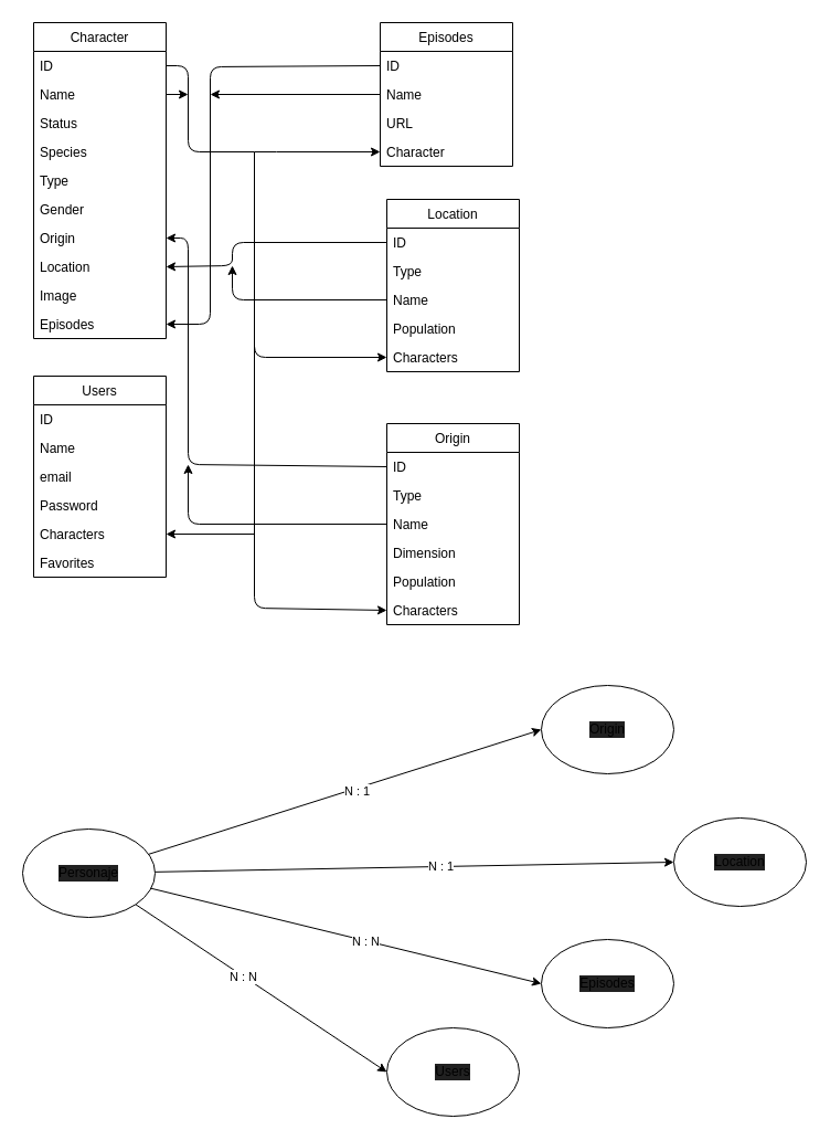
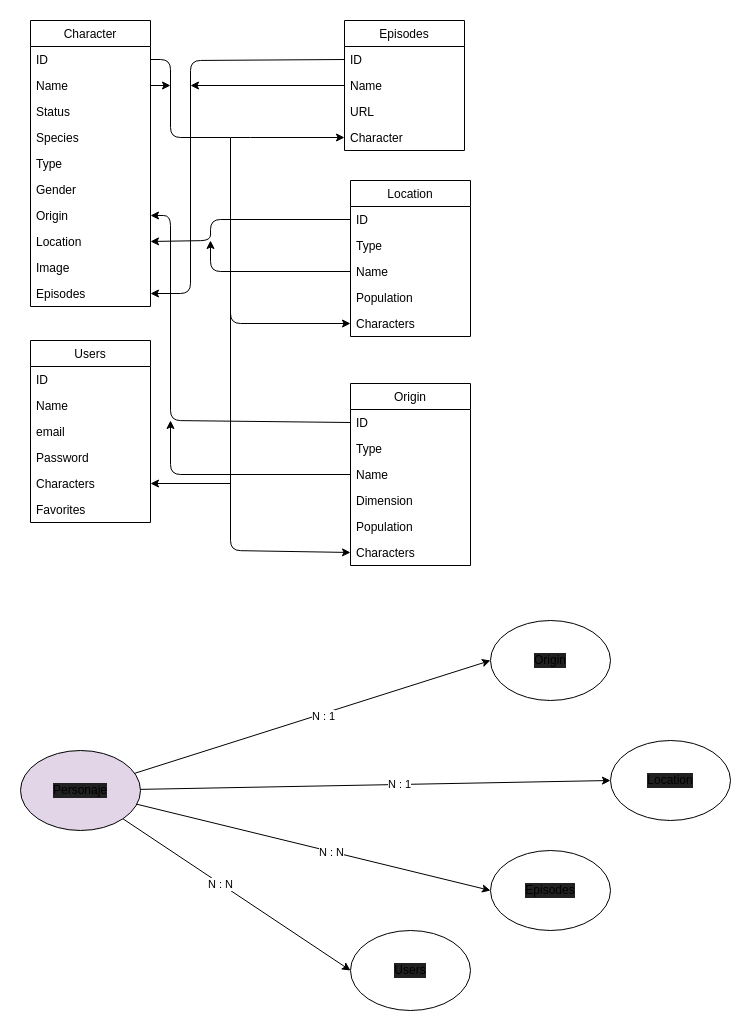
  <mxCell id="0" />
  <mxCell id="1" parent="0" />
  <mxCell id="2" value="Character" style="swimlane;fontStyle=0;childLayout=stackLayout;horizontal=1;startSize=26;fillColor=none;horizontalStack=0;resizeParent=1;resizeParentMax=0;resizeLast=0;collapsible=1;marginBottom=0;" parent="1" vertex="1"><mxGeometry x="30" y="20" width="120" height="286" as="geometry" /></mxCell>
  <mxCell id="3" value="ID" style="text;strokeColor=none;fillColor=none;align=left;verticalAlign=top;spacingLeft=4;spacingRight=4;overflow=hidden;rotatable=0;points=[[0,0.5],[1,0.5]];portConstraint=eastwest;" parent="2" vertex="1"><mxGeometry y="26" width="120" height="26" as="geometry" /></mxCell>
  <mxCell id="4" value="Name" style="text;strokeColor=none;fillColor=none;align=left;verticalAlign=top;spacingLeft=4;spacingRight=4;overflow=hidden;rotatable=0;points=[[0,0.5],[1,0.5]];portConstraint=eastwest;" parent="2" vertex="1"><mxGeometry y="52" width="120" height="26" as="geometry" /></mxCell>
  <mxCell id="5" value="Status" style="text;strokeColor=none;fillColor=none;align=left;verticalAlign=top;spacingLeft=4;spacingRight=4;overflow=hidden;rotatable=0;points=[[0,0.5],[1,0.5]];portConstraint=eastwest;" parent="2" vertex="1"><mxGeometry y="78" width="120" height="26" as="geometry" /></mxCell>
  <mxCell id="6" value="Species" style="text;strokeColor=none;fillColor=none;align=left;verticalAlign=top;spacingLeft=4;spacingRight=4;overflow=hidden;rotatable=0;points=[[0,0.5],[1,0.5]];portConstraint=eastwest;" parent="2" vertex="1"><mxGeometry y="104" width="120" height="26" as="geometry" /></mxCell>
  <mxCell id="7" value="Type" style="text;strokeColor=none;fillColor=none;align=left;verticalAlign=top;spacingLeft=4;spacingRight=4;overflow=hidden;rotatable=0;points=[[0,0.5],[1,0.5]];portConstraint=eastwest;" parent="2" vertex="1"><mxGeometry y="130" width="120" height="26" as="geometry" /></mxCell>
  <mxCell id="8" value="Gender" style="text;strokeColor=none;fillColor=none;align=left;verticalAlign=top;spacingLeft=4;spacingRight=4;overflow=hidden;rotatable=0;points=[[0,0.5],[1,0.5]];portConstraint=eastwest;" parent="2" vertex="1"><mxGeometry y="156" width="120" height="26" as="geometry" /></mxCell>
  <mxCell id="9" value="Origin" style="text;strokeColor=none;fillColor=none;align=left;verticalAlign=top;spacingLeft=4;spacingRight=4;overflow=hidden;rotatable=0;points=[[0,0.5],[1,0.5]];portConstraint=eastwest;" parent="2" vertex="1"><mxGeometry y="182" width="120" height="26" as="geometry" /></mxCell>
  <mxCell id="10" value="Location" style="text;strokeColor=none;fillColor=none;align=left;verticalAlign=top;spacingLeft=4;spacingRight=4;overflow=hidden;rotatable=0;points=[[0,0.5],[1,0.5]];portConstraint=eastwest;" parent="2" vertex="1"><mxGeometry y="208" width="120" height="26" as="geometry" /></mxCell>
  <mxCell id="11" value="Image" style="text;strokeColor=none;fillColor=none;align=left;verticalAlign=top;spacingLeft=4;spacingRight=4;overflow=hidden;rotatable=0;points=[[0,0.5],[1,0.5]];portConstraint=eastwest;" parent="2" vertex="1"><mxGeometry y="234" width="120" height="26" as="geometry" /></mxCell>
  <mxCell id="12" value="Episodes" style="text;strokeColor=none;fillColor=none;align=left;verticalAlign=top;spacingLeft=4;spacingRight=4;overflow=hidden;rotatable=0;points=[[0,0.5],[1,0.5]];portConstraint=eastwest;" parent="2" vertex="1"><mxGeometry y="260" width="120" height="26" as="geometry" /></mxCell>
  <mxCell id="13" style="edgeStyle=none;html=1;entryX=1;entryY=0.5;entryDx=0;entryDy=0;exitX=0;exitY=0.5;exitDx=0;exitDy=0;" parent="1" source="15" target="12" edge="1"><mxGeometry relative="1" as="geometry"><Array as="points"><mxPoint x="190" y="60" /><mxPoint x="190" y="293" /></Array></mxGeometry></mxCell>
  <mxCell id="14" value="Episodes" style="swimlane;fontStyle=0;childLayout=stackLayout;horizontal=1;startSize=26;fillColor=none;horizontalStack=0;resizeParent=1;resizeParentMax=0;resizeLast=0;collapsible=1;marginBottom=0;" parent="1" vertex="1"><mxGeometry x="344" y="20" width="120" height="130" as="geometry" /></mxCell>
  <mxCell id="15" value="ID" style="text;strokeColor=none;fillColor=none;align=left;verticalAlign=top;spacingLeft=4;spacingRight=4;overflow=hidden;rotatable=0;points=[[0,0.5],[1,0.5]];portConstraint=eastwest;" parent="14" vertex="1"><mxGeometry y="26" width="120" height="26" as="geometry" /></mxCell>
  <mxCell id="16" value="Name" style="text;strokeColor=none;fillColor=none;align=left;verticalAlign=top;spacingLeft=4;spacingRight=4;overflow=hidden;rotatable=0;points=[[0,0.5],[1,0.5]];portConstraint=eastwest;" parent="14" vertex="1"><mxGeometry y="52" width="120" height="26" as="geometry" /></mxCell>
  <mxCell id="17" value="URL" style="text;strokeColor=none;fillColor=none;align=left;verticalAlign=top;spacingLeft=4;spacingRight=4;overflow=hidden;rotatable=0;points=[[0,0.5],[1,0.5]];portConstraint=eastwest;" parent="14" vertex="1"><mxGeometry y="78" width="120" height="26" as="geometry" /></mxCell>
  <mxCell id="18" value="Character" style="text;strokeColor=none;fillColor=none;align=left;verticalAlign=top;spacingLeft=4;spacingRight=4;overflow=hidden;rotatable=0;points=[[0,0.5],[1,0.5]];portConstraint=eastwest;" parent="14" vertex="1"><mxGeometry y="104" width="120" height="26" as="geometry" /></mxCell>
  <mxCell id="19" value="Location" style="swimlane;fontStyle=0;childLayout=stackLayout;horizontal=1;startSize=26;fillColor=none;horizontalStack=0;resizeParent=1;resizeParentMax=0;resizeLast=0;collapsible=1;marginBottom=0;" parent="1" vertex="1"><mxGeometry x="350" y="180" width="120" height="156" as="geometry" /></mxCell>
  <mxCell id="20" value="ID" style="text;strokeColor=none;fillColor=none;align=left;verticalAlign=top;spacingLeft=4;spacingRight=4;overflow=hidden;rotatable=0;points=[[0,0.5],[1,0.5]];portConstraint=eastwest;" parent="19" vertex="1"><mxGeometry y="26" width="120" height="26" as="geometry" /></mxCell>
  <mxCell id="21" value="Type" style="text;strokeColor=none;fillColor=none;align=left;verticalAlign=top;spacingLeft=4;spacingRight=4;overflow=hidden;rotatable=0;points=[[0,0.5],[1,0.5]];portConstraint=eastwest;" parent="19" vertex="1"><mxGeometry y="52" width="120" height="26" as="geometry" /></mxCell>
  <mxCell id="22" value="Name" style="text;strokeColor=none;fillColor=none;align=left;verticalAlign=top;spacingLeft=4;spacingRight=4;overflow=hidden;rotatable=0;points=[[0,0.5],[1,0.5]];portConstraint=eastwest;" parent="19" vertex="1"><mxGeometry y="78" width="120" height="26" as="geometry" /></mxCell>
  <mxCell id="23" value="Population" style="text;strokeColor=none;fillColor=none;align=left;verticalAlign=top;spacingLeft=4;spacingRight=4;overflow=hidden;rotatable=0;points=[[0,0.5],[1,0.5]];portConstraint=eastwest;" parent="19" vertex="1"><mxGeometry y="104" width="120" height="26" as="geometry" /></mxCell>
  <mxCell id="24" value="Characters" style="text;strokeColor=none;fillColor=none;align=left;verticalAlign=top;spacingLeft=4;spacingRight=4;overflow=hidden;rotatable=0;points=[[0,0.5],[1,0.5]];portConstraint=eastwest;" parent="19" vertex="1"><mxGeometry y="130" width="120" height="26" as="geometry" /></mxCell>
  <mxCell id="25" style="edgeStyle=none;html=1;" parent="1" source="16" edge="1"><mxGeometry relative="1" as="geometry"><mxPoint x="190" y="85" as="targetPoint" /></mxGeometry></mxCell>
  <mxCell id="26" style="edgeStyle=none;html=1;entryX=1;entryY=0.5;entryDx=0;entryDy=0;exitX=0;exitY=0.5;exitDx=0;exitDy=0;" parent="1" source="20" target="10" edge="1"><mxGeometry relative="1" as="geometry"><Array as="points"><mxPoint x="210" y="219" /><mxPoint x="210" y="240" /></Array></mxGeometry></mxCell>
  <mxCell id="27" style="edgeStyle=none;html=1;" parent="1" source="22" edge="1"><mxGeometry relative="1" as="geometry"><mxPoint x="210" y="240" as="targetPoint" /><Array as="points"><mxPoint x="210" y="271" /></Array></mxGeometry></mxCell>
  <mxCell id="28" value="Origin" style="swimlane;fontStyle=0;childLayout=stackLayout;horizontal=1;startSize=26;fillColor=none;horizontalStack=0;resizeParent=1;resizeParentMax=0;resizeLast=0;collapsible=1;marginBottom=0;" parent="1" vertex="1"><mxGeometry x="350" y="383" width="120" height="182" as="geometry" /></mxCell>
  <mxCell id="29" value="ID" style="text;strokeColor=none;fillColor=none;align=left;verticalAlign=top;spacingLeft=4;spacingRight=4;overflow=hidden;rotatable=0;points=[[0,0.5],[1,0.5]];portConstraint=eastwest;" parent="28" vertex="1"><mxGeometry y="26" width="120" height="26" as="geometry" /></mxCell>
  <mxCell id="30" value="Type" style="text;strokeColor=none;fillColor=none;align=left;verticalAlign=top;spacingLeft=4;spacingRight=4;overflow=hidden;rotatable=0;points=[[0,0.5],[1,0.5]];portConstraint=eastwest;" parent="28" vertex="1"><mxGeometry y="52" width="120" height="26" as="geometry" /></mxCell>
  <mxCell id="31" value="Name" style="text;strokeColor=none;fillColor=none;align=left;verticalAlign=top;spacingLeft=4;spacingRight=4;overflow=hidden;rotatable=0;points=[[0,0.5],[1,0.5]];portConstraint=eastwest;" parent="28" vertex="1"><mxGeometry y="78" width="120" height="26" as="geometry" /></mxCell>
  <mxCell id="32" value="Dimension" style="text;strokeColor=none;fillColor=none;align=left;verticalAlign=top;spacingLeft=4;spacingRight=4;overflow=hidden;rotatable=0;points=[[0,0.5],[1,0.5]];portConstraint=eastwest;" parent="28" vertex="1"><mxGeometry y="104" width="120" height="26" as="geometry" /></mxCell>
  <mxCell id="33" value="Population" style="text;strokeColor=none;fillColor=none;align=left;verticalAlign=top;spacingLeft=4;spacingRight=4;overflow=hidden;rotatable=0;points=[[0,0.5],[1,0.5]];portConstraint=eastwest;" parent="28" vertex="1"><mxGeometry y="130" width="120" height="26" as="geometry" /></mxCell>
  <mxCell id="34" value="Characters" style="text;strokeColor=none;fillColor=none;align=left;verticalAlign=top;spacingLeft=4;spacingRight=4;overflow=hidden;rotatable=0;points=[[0,0.5],[1,0.5]];portConstraint=eastwest;" parent="28" vertex="1"><mxGeometry y="156" width="120" height="26" as="geometry" /></mxCell>
  <mxCell id="35" style="edgeStyle=none;html=1;exitX=0;exitY=0.5;exitDx=0;exitDy=0;entryX=1;entryY=0.5;entryDx=0;entryDy=0;" parent="1" source="29" target="9" edge="1"><mxGeometry relative="1" as="geometry"><Array as="points"><mxPoint x="170" y="420" /><mxPoint x="170" y="215" /></Array></mxGeometry></mxCell>
  <mxCell id="36" style="edgeStyle=none;html=1;exitX=0;exitY=0.5;exitDx=0;exitDy=0;" parent="1" edge="1"><mxGeometry relative="1" as="geometry"><mxPoint x="170" y="420" as="targetPoint" /><Array as="points"><mxPoint x="170" y="474" /></Array><mxPoint x="350" y="474" as="sourcePoint" /></mxGeometry></mxCell>
  <mxCell id="37" style="edgeStyle=none;html=1;exitX=1;exitY=0.5;exitDx=0;exitDy=0;entryX=0;entryY=0.5;entryDx=0;entryDy=0;" parent="1" source="3" target="18" edge="1"><mxGeometry relative="1" as="geometry"><mxPoint x="170" y="58.684" as="targetPoint" /><Array as="points"><mxPoint x="170" y="59" /><mxPoint x="170" y="137" /><mxPoint x="240" y="137" /></Array></mxGeometry></mxCell>
  <mxCell id="38" style="edgeStyle=none;html=1;exitX=1;exitY=0.5;exitDx=0;exitDy=0;" parent="1" source="4" edge="1"><mxGeometry relative="1" as="geometry"><mxPoint x="170" y="85" as="targetPoint" /></mxGeometry></mxCell>
  <mxCell id="39" value="" style="edgeStyle=none;orthogonalLoop=1;jettySize=auto;html=1;entryX=0;entryY=0.5;entryDx=0;entryDy=0;" parent="1" edge="1" target="24"><mxGeometry width="80" relative="1" as="geometry"><mxPoint x="230" y="137" as="sourcePoint" /><mxPoint x="310" y="320" as="targetPoint" /><Array as="points"><mxPoint x="230" y="323" /></Array></mxGeometry></mxCell>
  <mxCell id="40" value="" style="edgeStyle=none;orthogonalLoop=1;jettySize=auto;html=1;entryX=0;entryY=0.5;entryDx=0;entryDy=0;" parent="1" target="34" edge="1"><mxGeometry width="80" relative="1" as="geometry"><mxPoint x="230" y="300" as="sourcePoint" /><mxPoint x="290" y="110" as="targetPoint" /><Array as="points"><mxPoint x="230" y="550" /></Array></mxGeometry></mxCell>
  <mxCell id="41" value="Users" style="swimlane;fontStyle=0;childLayout=stackLayout;horizontal=1;startSize=26;fillColor=none;horizontalStack=0;resizeParent=1;resizeParentMax=0;resizeLast=0;collapsible=1;marginBottom=0;" parent="1" vertex="1"><mxGeometry x="30" y="340" width="120" height="182" as="geometry" /></mxCell>
  <mxCell id="42" value="ID" style="text;strokeColor=none;fillColor=none;align=left;verticalAlign=top;spacingLeft=4;spacingRight=4;overflow=hidden;rotatable=0;points=[[0,0.5],[1,0.5]];portConstraint=eastwest;" parent="41" vertex="1"><mxGeometry y="26" width="120" height="26" as="geometry" /></mxCell>
  <mxCell id="43" value="Name" style="text;strokeColor=none;fillColor=none;align=left;verticalAlign=top;spacingLeft=4;spacingRight=4;overflow=hidden;rotatable=0;points=[[0,0.5],[1,0.5]];portConstraint=eastwest;" parent="41" vertex="1"><mxGeometry y="52" width="120" height="26" as="geometry" /></mxCell>
  <mxCell id="44" value="email" style="text;strokeColor=none;fillColor=none;align=left;verticalAlign=top;spacingLeft=4;spacingRight=4;overflow=hidden;rotatable=0;points=[[0,0.5],[1,0.5]];portConstraint=eastwest;" parent="41" vertex="1"><mxGeometry y="78" width="120" height="26" as="geometry" /></mxCell>
  <mxCell id="45" value="Password" style="text;strokeColor=none;fillColor=none;align=left;verticalAlign=top;spacingLeft=4;spacingRight=4;overflow=hidden;rotatable=0;points=[[0,0.5],[1,0.5]];portConstraint=eastwest;" parent="41" vertex="1"><mxGeometry y="104" width="120" height="26" as="geometry" /></mxCell>
  <mxCell id="46" value="Characters" style="text;strokeColor=none;fillColor=none;align=left;verticalAlign=top;spacingLeft=4;spacingRight=4;overflow=hidden;rotatable=0;points=[[0,0.5],[1,0.5]];portConstraint=eastwest;" parent="41" vertex="1"><mxGeometry y="130" width="120" height="26" as="geometry" /></mxCell>
  <mxCell id="47" value="Favorites" style="text;strokeColor=none;fillColor=none;align=left;verticalAlign=top;spacingLeft=4;spacingRight=4;overflow=hidden;rotatable=0;points=[[0,0.5],[1,0.5]];portConstraint=eastwest;" parent="41" vertex="1"><mxGeometry y="156" width="120" height="26" as="geometry" /></mxCell>
  <mxCell id="48" value="" style="edgeStyle=none;orthogonalLoop=1;jettySize=auto;html=1;entryX=1;entryY=0.5;entryDx=0;entryDy=0;" parent="1" target="46" edge="1"><mxGeometry width="80" relative="1" as="geometry"><mxPoint x="230" y="483" as="sourcePoint" /><mxPoint x="270" y="640" as="targetPoint" /><Array as="points" /></mxGeometry></mxCell>
  <mxCell id="49" style="edgeStyle=none;html=1;entryX=0;entryY=0.5;entryDx=0;entryDy=0;" edge="1" parent="1" source="55" target="56"><mxGeometry relative="1" as="geometry" /></mxCell>
  <mxCell id="50" value="N : 1" style="edgeLabel;html=1;align=center;verticalAlign=middle;resizable=0;points=[];" vertex="1" connectable="0" parent="49"><mxGeometry x="0.053" y="-2" relative="1" as="geometry"><mxPoint as="offset" /></mxGeometry></mxCell>
  <mxCell id="51" style="edgeStyle=none;html=1;entryX=0;entryY=0.5;entryDx=0;entryDy=0;" edge="1" parent="1" source="55" target="57"><mxGeometry relative="1" as="geometry" /></mxCell>
  <mxCell id="52" value="N : 1" style="edgeLabel;html=1;align=center;verticalAlign=middle;resizable=0;points=[];" vertex="1" connectable="0" parent="51"><mxGeometry x="0.101" relative="1" as="geometry"><mxPoint as="offset" /></mxGeometry></mxCell>
  <mxCell id="53" style="edgeStyle=none;html=1;entryX=0;entryY=0.5;entryDx=0;entryDy=0;exitX=1;exitY=1;exitDx=0;exitDy=0;" edge="1" parent="1" source="55" target="61"><mxGeometry relative="1" as="geometry" /></mxCell>
  <mxCell id="54" value="N : N" style="edgeLabel;html=1;align=center;verticalAlign=middle;resizable=0;points=[];" vertex="1" connectable="0" parent="53"><mxGeometry x="-0.146" relative="1" as="geometry"><mxPoint as="offset" /></mxGeometry></mxCell>
- <mxCell id="55" value="Personaje" style="ellipse;whiteSpace=wrap;html=1;labelBackgroundColor=#212121;" vertex="1" parent="1"><mxGeometry x="20" y="750" width="120" height="80" as="geometry" /></mxCell>
+ <mxCell id="55" value="Personaje" style="ellipse;whiteSpace=wrap;html=1;labelBackgroundColor=#212121;fillColor=#e1d5e7;" vertex="1" parent="1"><mxGeometry x="20" y="750" width="120" height="80" as="geometry" /></mxCell>
  <mxCell id="56" value="Origin" style="ellipse;whiteSpace=wrap;html=1;labelBackgroundColor=#212121;" vertex="1" parent="1"><mxGeometry x="490" y="620" width="120" height="80" as="geometry" /></mxCell>
  <mxCell id="57" value="Location" style="ellipse;whiteSpace=wrap;html=1;labelBackgroundColor=#212121;" vertex="1" parent="1"><mxGeometry x="610" y="740" width="120" height="80" as="geometry" /></mxCell>
  <mxCell id="58" value="Episodes" style="ellipse;whiteSpace=wrap;html=1;labelBackgroundColor=#212121;" vertex="1" parent="1"><mxGeometry x="490" y="850" width="120" height="80" as="geometry" /></mxCell>
  <mxCell id="59" style="edgeStyle=none;html=1;entryX=0;entryY=0.5;entryDx=0;entryDy=0;" edge="1" target="58" parent="1" source="55"><mxGeometry relative="1" as="geometry"><mxPoint x="139.867" y="887.339" as="sourcePoint" /></mxGeometry></mxCell>
  <mxCell id="60" value="N : N" style="edgeLabel;html=1;align=center;verticalAlign=middle;resizable=0;points=[];" vertex="1" connectable="0" parent="59"><mxGeometry x="0.101" relative="1" as="geometry"><mxPoint as="offset" /></mxGeometry></mxCell>
  <mxCell id="61" value="Users" style="ellipse;whiteSpace=wrap;html=1;labelBackgroundColor=#212121;" vertex="1" parent="1"><mxGeometry x="350" y="930" width="120" height="80" as="geometry" /></mxCell>
